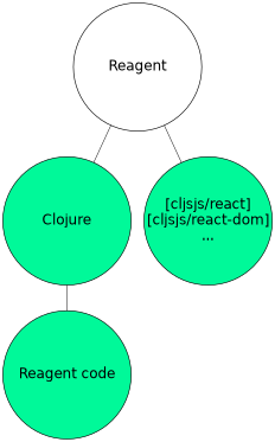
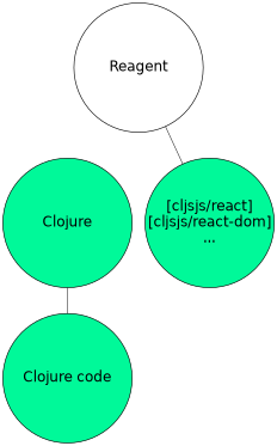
  graph {
    splines=true
    node [color=black fillcolor="#00F999" fixedsize=true fontcolor=black fontname=helvetica fontsize=20 shape=circle style="filled,solid"]
    edge [color=black penwidth=0.75]
    n1 [fillcolor=white label=Reagent width=2.5]
    n2 [label=Clojure width=2.5]
    n3 [label="[cljsjs/react]\n[cljsjs/react-dom]\n..." width=2.5]
-   n4 [label="Reagent code" width=2.5]
-   n1 -- n2
+   n4 [label="Clojure code" width=2.5]
    n1 -- n3
    n2 -- n4
  }
